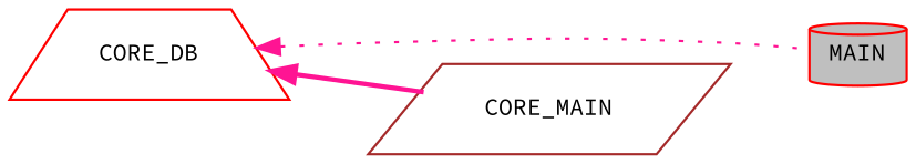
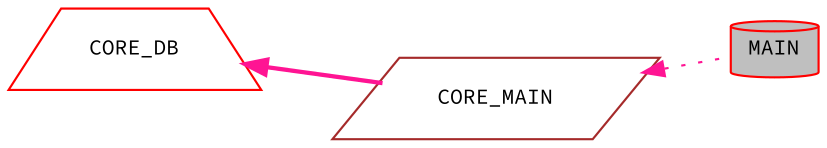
  digraph {
    fontname="Source Code Pro"
    rankdir=LR
    node [color=red fillcolor=white fontname="Source Code Pro" fontsize=10 style=filled]
    edge [color=deeppink dir=back fontname="Source Code Pro" fontsize=10 labelfontname=Helvetica labelfontsize=10]
    n1 [fillcolor=grey75 fontcolor=black height=0.2 label=MAIN shape=cylinder width=0.4]
    n2 [color=brown height=0.2 label=CORE_MAIN shape=parallelogram width=0.4]
    n3 [height=0.2 label=CORE_DB shape=trapezium width=0.4]
-   n3 -> n1 [style=dotted]
+   n2 -> n1 [style=dotted]
    n3 -> n2 [style=bold]
  }
